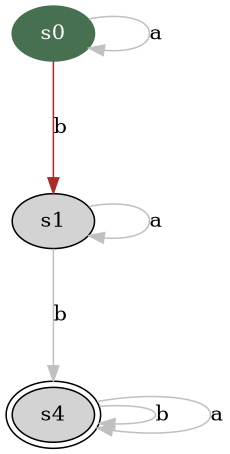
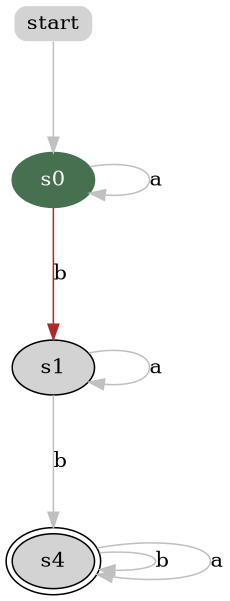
  digraph {
    nodesep=0.5
    rankdir=TB
    ranksep=1
    node [style="rounded,filled"]
    edge [color=gray]
    n1 [label=s4 peripheries=2]
+   start [height=.0 shape=none width=.0]
    s0 [color="#467050" fontcolor=white]
    s1
    n1 -> n1 [label=b]
    n1 -> n1 [label=a]
+   start -> s0
    s0 -> s0 [label=a]
    s0 -> s1 [color="#ad2a2a" label=b]
    s1 -> n1 [label=b]
    s1 -> s1 [label=a]
  }
